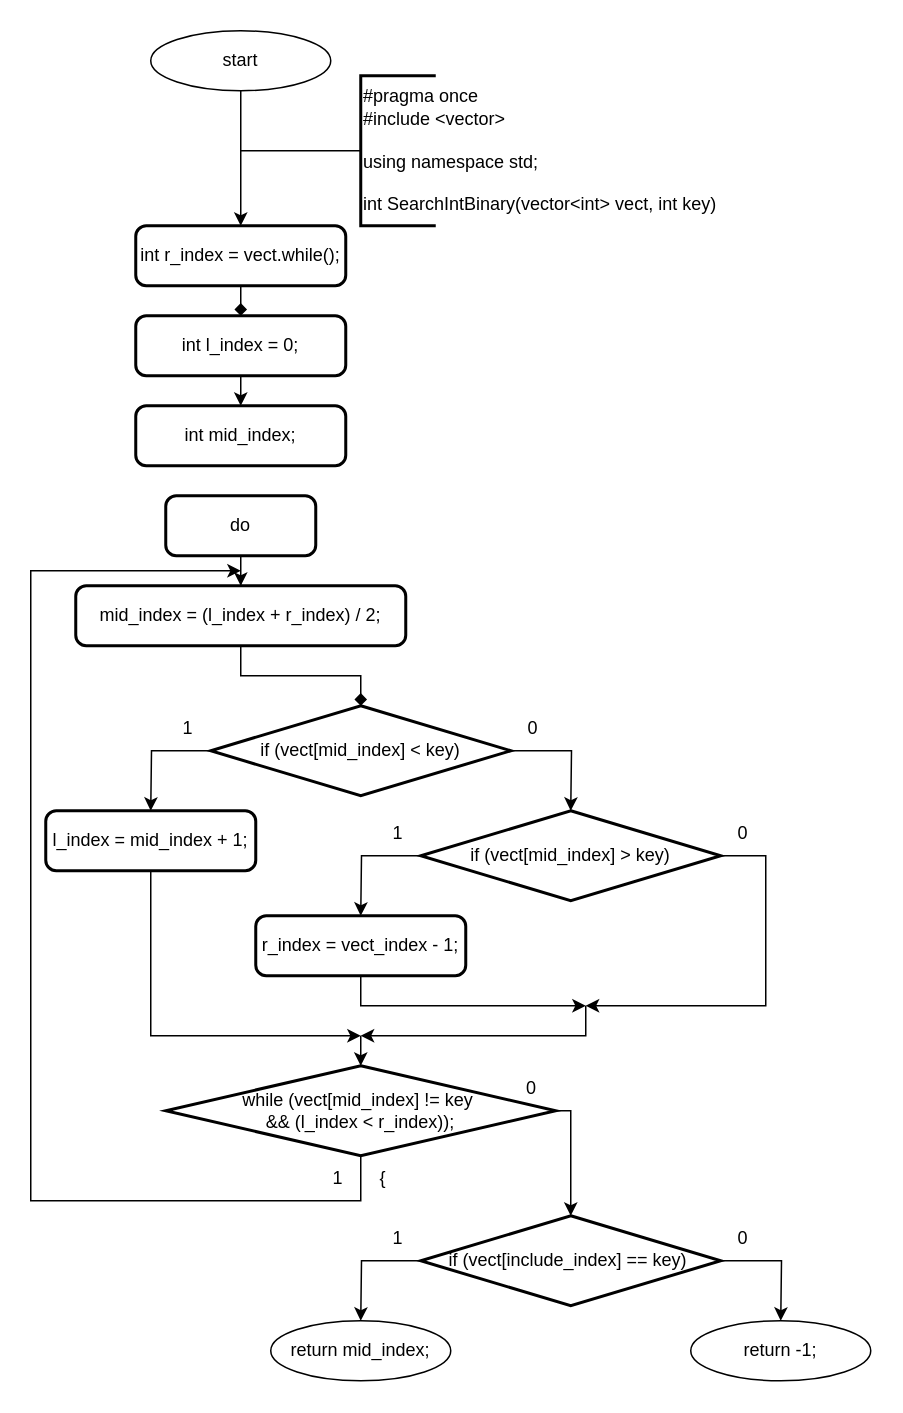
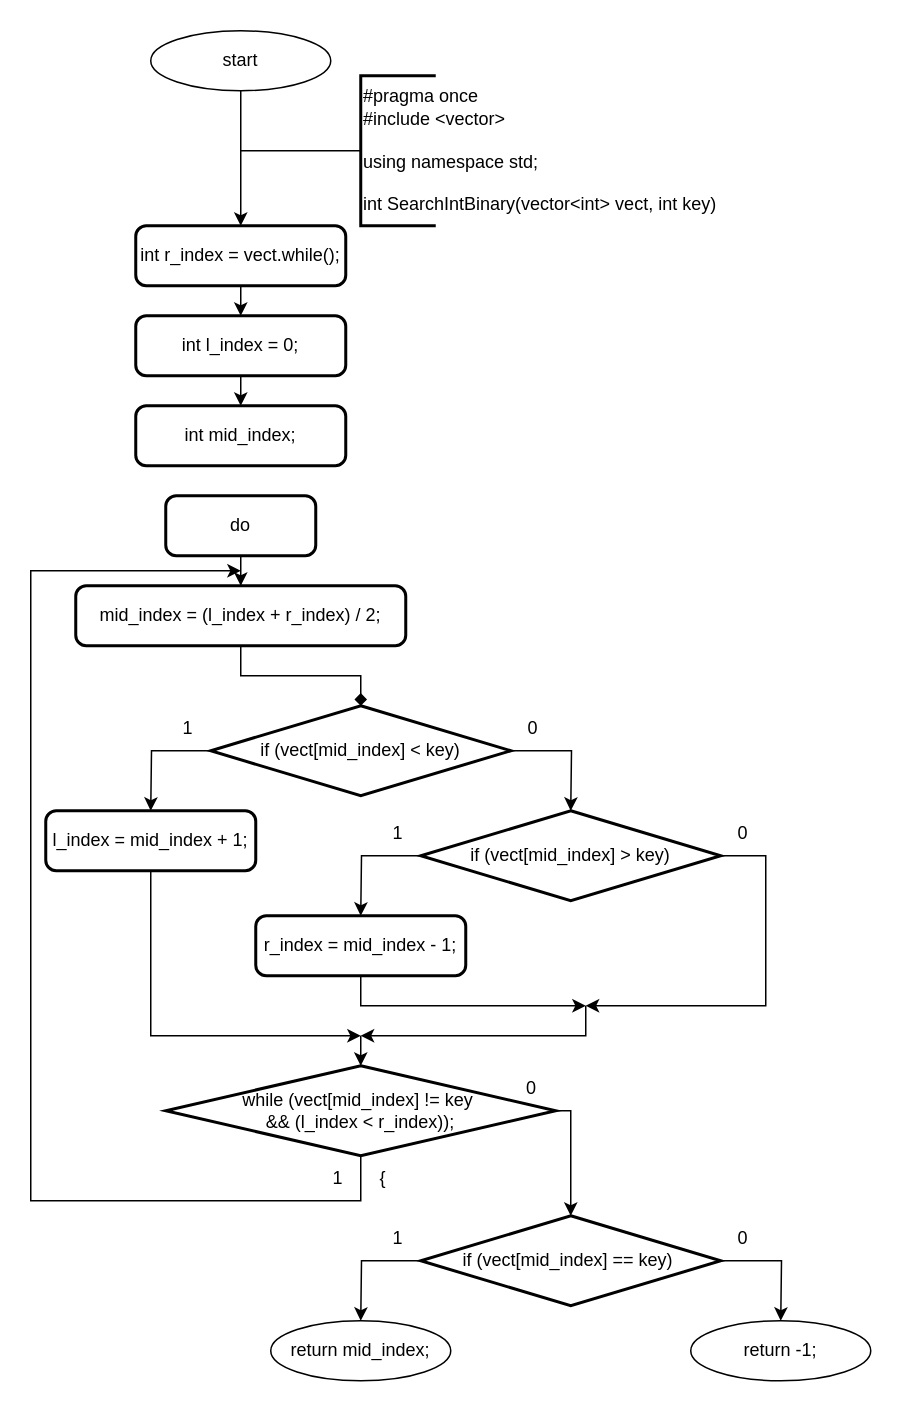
  <mxCell id="0" />
  <mxCell id="1" parent="0" />
  <mxCell id="2" value="start" style="ellipse;whiteSpace=wrap;html=1;" vertex="1" parent="1"><mxGeometry x="100" y="20" width="120" height="40" as="geometry" /></mxCell>
  <mxCell id="3" value="" style="endArrow=classic;html=1;rounded=0;labelBackgroundColor=default;strokeColor=default;align=center;verticalAlign=middle;fontFamily=Helvetica;fontSize=11;fontColor=default;shape=connector;edgeStyle=orthogonalEdgeStyle;exitX=0.5;exitY=1;exitDx=0;exitDy=0;" edge="1" source="2" parent="1"><mxGeometry width="50" height="50" relative="1" as="geometry"><mxPoint x="210.29" y="150" as="sourcePoint" /><mxPoint x="160" y="150" as="targetPoint" /></mxGeometry></mxCell>
  <mxCell id="4" style="edgeStyle=orthogonalEdgeStyle;rounded=0;orthogonalLoop=1;jettySize=auto;html=1;exitX=0;exitY=0.5;exitDx=0;exitDy=0;exitPerimeter=0;endArrow=none;endFill=0;strokeWidth=1;" edge="1" source="5" parent="1"><mxGeometry relative="1" as="geometry"><mxPoint x="160" y="100" as="targetPoint" /><mxPoint x="220" y="110" as="sourcePoint" /><Array as="points"><mxPoint x="229" y="100" /></Array></mxGeometry></mxCell>
  <mxCell id="5" value="&lt;div&gt;#pragma once&lt;/div&gt;&lt;div&gt;#include &amp;lt;vector&amp;gt;&lt;/div&gt;&lt;div&gt;&lt;br&gt;&lt;/div&gt;&lt;div&gt;using namespace std;&lt;/div&gt;&lt;div&gt;&lt;br&gt;&lt;/div&gt;&lt;div&gt;int SearchIntBinary(vector&amp;lt;int&amp;gt; vect, int key)&lt;/div&gt;" style="strokeWidth=2;html=1;shape=mxgraph.flowchart.annotation_1;align=left;pointerEvents=1;" vertex="1" parent="1"><mxGeometry x="240" y="50" width="50" height="100" as="geometry" /></mxCell>
- <mxCell id="6" style="edgeStyle=orthogonalEdgeStyle;rounded=0;orthogonalLoop=1;jettySize=auto;html=1;exitX=0.5;exitY=1;exitDx=0;exitDy=0;entryX=0.5;entryY=0;entryDx=0;entryDy=0;endArrow=diamond;" edge="1" parent="1" source="7" target="9"><mxGeometry relative="1" as="geometry" /></mxCell>
+ <mxCell id="6" style="edgeStyle=orthogonalEdgeStyle;rounded=0;orthogonalLoop=1;jettySize=auto;html=1;exitX=0.5;exitY=1;exitDx=0;exitDy=0;entryX=0.5;entryY=0;entryDx=0;entryDy=0;" edge="1" parent="1" source="7" target="9"><mxGeometry relative="1" as="geometry" /></mxCell>
  <mxCell id="7" value="int r_index = vect.while();" style="rounded=1;whiteSpace=wrap;html=1;absoluteArcSize=1;arcSize=14;strokeWidth=2;" vertex="1" parent="1"><mxGeometry x="90" y="150" width="140" height="40" as="geometry" /></mxCell>
  <mxCell id="8" style="edgeStyle=orthogonalEdgeStyle;rounded=0;orthogonalLoop=1;jettySize=auto;html=1;exitX=0.5;exitY=1;exitDx=0;exitDy=0;entryX=0.5;entryY=0;entryDx=0;entryDy=0;" edge="1" parent="1" source="9" target="10"><mxGeometry relative="1" as="geometry" /></mxCell>
  <mxCell id="9" value="int l_index = 0;" style="rounded=1;whiteSpace=wrap;html=1;absoluteArcSize=1;arcSize=14;strokeWidth=2;" vertex="1" parent="1"><mxGeometry x="90" y="210" width="140" height="40" as="geometry" /></mxCell>
  <mxCell id="10" value="int mid_index;" style="rounded=1;whiteSpace=wrap;html=1;absoluteArcSize=1;arcSize=14;strokeWidth=2;" vertex="1" parent="1"><mxGeometry x="90" y="270" width="140" height="40" as="geometry" /></mxCell>
  <mxCell id="11" style="edgeStyle=orthogonalEdgeStyle;rounded=0;orthogonalLoop=1;jettySize=auto;html=1;exitX=0.5;exitY=1;exitDx=0;exitDy=0;" edge="1" parent="1" source="12" target="13"><mxGeometry relative="1" as="geometry"><mxPoint x="160" y="410" as="targetPoint" /></mxGeometry></mxCell>
  <mxCell id="12" value="do" style="rounded=1;whiteSpace=wrap;html=1;absoluteArcSize=1;arcSize=14;strokeWidth=2;" vertex="1" parent="1"><mxGeometry x="110" y="330" width="100" height="40" as="geometry" /></mxCell>
  <mxCell id="13" value="mid_index = (l_index + r_index) / 2;" style="rounded=1;whiteSpace=wrap;html=1;absoluteArcSize=1;arcSize=14;strokeWidth=2;" vertex="1" parent="1"><mxGeometry x="50" y="390" width="220" height="40" as="geometry" /></mxCell>
  <mxCell id="14" style="edgeStyle=orthogonalEdgeStyle;rounded=0;orthogonalLoop=1;jettySize=auto;html=1;exitX=0;exitY=0.5;exitDx=0;exitDy=0;exitPerimeter=0;" edge="1" source="16" parent="1"><mxGeometry relative="1" as="geometry"><mxPoint x="100" y="540" as="targetPoint" /></mxGeometry></mxCell>
  <mxCell id="15" style="edgeStyle=orthogonalEdgeStyle;rounded=0;orthogonalLoop=1;jettySize=auto;html=1;exitX=1;exitY=0.5;exitDx=0;exitDy=0;exitPerimeter=0;" edge="1" source="16" parent="1"><mxGeometry relative="1" as="geometry"><mxPoint x="380" y="540" as="targetPoint" /></mxGeometry></mxCell>
  <mxCell id="16" value="if (vect[mid_index] &amp;lt; key)" style="strokeWidth=2;html=1;shape=mxgraph.flowchart.decision;whiteSpace=wrap;" vertex="1" parent="1"><mxGeometry x="140" y="470" width="200" height="60" as="geometry" /></mxCell>
  <mxCell id="17" value="1" style="text;html=1;strokeColor=none;fillColor=none;align=center;verticalAlign=middle;whiteSpace=wrap;rounded=0;" vertex="1" parent="1"><mxGeometry x="110" y="470" width="30" height="30" as="geometry" /></mxCell>
  <mxCell id="18" value="0" style="text;html=1;strokeColor=none;fillColor=none;align=center;verticalAlign=middle;whiteSpace=wrap;rounded=0;" vertex="1" parent="1"><mxGeometry x="340" y="470" width="30" height="30" as="geometry" /></mxCell>
  <mxCell id="19" style="edgeStyle=orthogonalEdgeStyle;rounded=0;orthogonalLoop=1;jettySize=auto;html=1;exitX=0.5;exitY=1;exitDx=0;exitDy=0;entryX=0.5;entryY=0;entryDx=0;entryDy=0;entryPerimeter=0;endArrow=diamond;" edge="1" parent="1" source="13" target="16"><mxGeometry relative="1" as="geometry" /></mxCell>
  <mxCell id="20" style="edgeStyle=orthogonalEdgeStyle;rounded=0;orthogonalLoop=1;jettySize=auto;html=1;exitX=0.5;exitY=1;exitDx=0;exitDy=0;" edge="1" parent="1" source="21"><mxGeometry relative="1" as="geometry"><mxPoint x="240" y="690" as="targetPoint" /><Array as="points"><mxPoint x="100" y="690" /><mxPoint x="240" y="690" /></Array></mxGeometry></mxCell>
  <mxCell id="21" value="l_index = mid_index + 1;" style="rounded=1;whiteSpace=wrap;html=1;absoluteArcSize=1;arcSize=14;strokeWidth=2;" vertex="1" parent="1"><mxGeometry x="30" y="540" width="140" height="40" as="geometry" /></mxCell>
  <mxCell id="22" style="edgeStyle=orthogonalEdgeStyle;rounded=0;orthogonalLoop=1;jettySize=auto;html=1;exitX=0;exitY=0.5;exitDx=0;exitDy=0;exitPerimeter=0;" edge="1" parent="1" source="24"><mxGeometry relative="1" as="geometry"><mxPoint x="240" y="610" as="targetPoint" /></mxGeometry></mxCell>
  <mxCell id="23" style="edgeStyle=orthogonalEdgeStyle;rounded=0;orthogonalLoop=1;jettySize=auto;html=1;exitX=1;exitY=0.5;exitDx=0;exitDy=0;exitPerimeter=0;" edge="1" parent="1" source="24"><mxGeometry relative="1" as="geometry"><mxPoint x="390" y="670" as="targetPoint" /><Array as="points"><mxPoint x="510" y="570" /><mxPoint x="510" y="670" /><mxPoint x="390" y="670" /></Array></mxGeometry></mxCell>
  <mxCell id="24" value="if (vect[mid_index] &amp;gt; key)" style="strokeWidth=2;html=1;shape=mxgraph.flowchart.decision;whiteSpace=wrap;" vertex="1" parent="1"><mxGeometry x="280" y="540" width="200" height="60" as="geometry" /></mxCell>
  <mxCell id="25" value="1" style="text;html=1;strokeColor=none;fillColor=none;align=center;verticalAlign=middle;whiteSpace=wrap;rounded=0;" vertex="1" parent="1"><mxGeometry x="250" y="540" width="30" height="30" as="geometry" /></mxCell>
  <mxCell id="26" value="0" style="text;html=1;strokeColor=none;fillColor=none;align=center;verticalAlign=middle;whiteSpace=wrap;rounded=0;" vertex="1" parent="1"><mxGeometry x="480" y="540" width="30" height="30" as="geometry" /></mxCell>
  <mxCell id="27" style="edgeStyle=orthogonalEdgeStyle;rounded=0;orthogonalLoop=1;jettySize=auto;html=1;exitX=0.5;exitY=1;exitDx=0;exitDy=0;" edge="1" parent="1" source="28"><mxGeometry relative="1" as="geometry"><mxPoint x="390" y="670" as="targetPoint" /><Array as="points"><mxPoint x="240" y="670" /></Array></mxGeometry></mxCell>
- <mxCell id="28" value="r_index = vect_index - 1;" style="rounded=1;whiteSpace=wrap;html=1;absoluteArcSize=1;arcSize=14;strokeWidth=2;" vertex="1" parent="1"><mxGeometry x="170" y="610" width="140" height="40" as="geometry" /></mxCell>
+ <mxCell id="28" value="r_index = mid_index - 1;" style="rounded=1;whiteSpace=wrap;html=1;absoluteArcSize=1;arcSize=14;strokeWidth=2;" vertex="1" parent="1"><mxGeometry x="170" y="610" width="140" height="40" as="geometry" /></mxCell>
  <mxCell id="29" value="" style="endArrow=classic;html=1;rounded=0;" edge="1" parent="1"><mxGeometry width="50" height="50" relative="1" as="geometry"><mxPoint x="390" y="670" as="sourcePoint" /><mxPoint x="240" y="690" as="targetPoint" /><Array as="points"><mxPoint x="390" y="690" /></Array></mxGeometry></mxCell>
  <mxCell id="30" value="" style="endArrow=classic;html=1;rounded=0;" edge="1" parent="1"><mxGeometry width="50" height="50" relative="1" as="geometry"><mxPoint x="240" y="690" as="sourcePoint" /><mxPoint x="240" y="710" as="targetPoint" /></mxGeometry></mxCell>
  <mxCell id="31" style="edgeStyle=orthogonalEdgeStyle;rounded=0;orthogonalLoop=1;jettySize=auto;html=1;exitX=1;exitY=0.5;exitDx=0;exitDy=0;exitPerimeter=0;" edge="1" source="33" parent="1"><mxGeometry relative="1" as="geometry"><mxPoint x="380" y="810" as="targetPoint" /><Array as="points"><mxPoint x="380" y="740" /></Array></mxGeometry></mxCell>
  <mxCell id="32" style="edgeStyle=orthogonalEdgeStyle;rounded=0;orthogonalLoop=1;jettySize=auto;html=1;exitX=0.5;exitY=1;exitDx=0;exitDy=0;exitPerimeter=0;" edge="1" source="33" parent="1"><mxGeometry relative="1" as="geometry"><mxPoint x="160" y="380" as="targetPoint" /><Array as="points"><mxPoint x="240" y="800" /><mxPoint x="20" y="800" /><mxPoint x="20" y="380" /></Array></mxGeometry></mxCell>
  <mxCell id="33" value="while (vect[mid_index] != key&amp;nbsp;&lt;div&gt;&amp;amp;&amp;amp; (l_index &amp;lt; r_index));&lt;/div&gt;" style="strokeWidth=2;html=1;shape=mxgraph.flowchart.decision;whiteSpace=wrap;" vertex="1" parent="1"><mxGeometry x="110" y="710" width="260" height="60" as="geometry" /></mxCell>
  <mxCell id="34" value="1" style="text;html=1;strokeColor=none;fillColor=none;align=center;verticalAlign=middle;whiteSpace=wrap;rounded=0;" vertex="1" parent="1"><mxGeometry x="210" y="770" width="30" height="30" as="geometry" /></mxCell>
  <mxCell id="35" value="0" style="text;html=1;strokeColor=none;fillColor=none;align=center;verticalAlign=middle;whiteSpace=wrap;rounded=0;" vertex="1" parent="1"><mxGeometry x="339.29" y="710" width="30" height="30" as="geometry" /></mxCell>
  <mxCell id="36" value="{" style="text;html=1;strokeColor=none;fillColor=none;align=center;verticalAlign=middle;whiteSpace=wrap;rounded=0;" vertex="1" parent="1"><mxGeometry x="240" y="770" width="30" height="30" as="geometry" /></mxCell>
  <mxCell id="37" style="edgeStyle=orthogonalEdgeStyle;rounded=0;orthogonalLoop=1;jettySize=auto;html=1;exitX=0;exitY=0.5;exitDx=0;exitDy=0;exitPerimeter=0;" edge="1" parent="1" source="39"><mxGeometry relative="1" as="geometry"><mxPoint x="240" y="880" as="targetPoint" /></mxGeometry></mxCell>
  <mxCell id="38" style="edgeStyle=orthogonalEdgeStyle;rounded=0;orthogonalLoop=1;jettySize=auto;html=1;exitX=1;exitY=0.5;exitDx=0;exitDy=0;exitPerimeter=0;" edge="1" parent="1" source="39"><mxGeometry relative="1" as="geometry"><mxPoint x="520" y="880" as="targetPoint" /></mxGeometry></mxCell>
- <mxCell id="39" value="if (vect[include_index] == key)&amp;nbsp;" style="strokeWidth=2;html=1;shape=mxgraph.flowchart.decision;whiteSpace=wrap;" vertex="1" parent="1"><mxGeometry x="280" y="810" width="200" height="60" as="geometry" /></mxCell>
+ <mxCell id="39" value="if (vect[mid_index] == key)&amp;nbsp;" style="strokeWidth=2;html=1;shape=mxgraph.flowchart.decision;whiteSpace=wrap;" vertex="1" parent="1"><mxGeometry x="280" y="810" width="200" height="60" as="geometry" /></mxCell>
  <mxCell id="40" value="1" style="text;html=1;strokeColor=none;fillColor=none;align=center;verticalAlign=middle;whiteSpace=wrap;rounded=0;" vertex="1" parent="1"><mxGeometry x="250" y="810" width="30" height="30" as="geometry" /></mxCell>
  <mxCell id="41" value="0" style="text;html=1;strokeColor=none;fillColor=none;align=center;verticalAlign=middle;whiteSpace=wrap;rounded=0;" vertex="1" parent="1"><mxGeometry x="480" y="810" width="30" height="30" as="geometry" /></mxCell>
  <mxCell id="42" value="return mid_index;" style="ellipse;whiteSpace=wrap;html=1;" vertex="1" parent="1"><mxGeometry x="180" y="880" width="120" height="40" as="geometry" /></mxCell>
  <mxCell id="43" value="return -1;" style="ellipse;whiteSpace=wrap;html=1;" vertex="1" parent="1"><mxGeometry x="460" y="880" width="120" height="40" as="geometry" /></mxCell>
